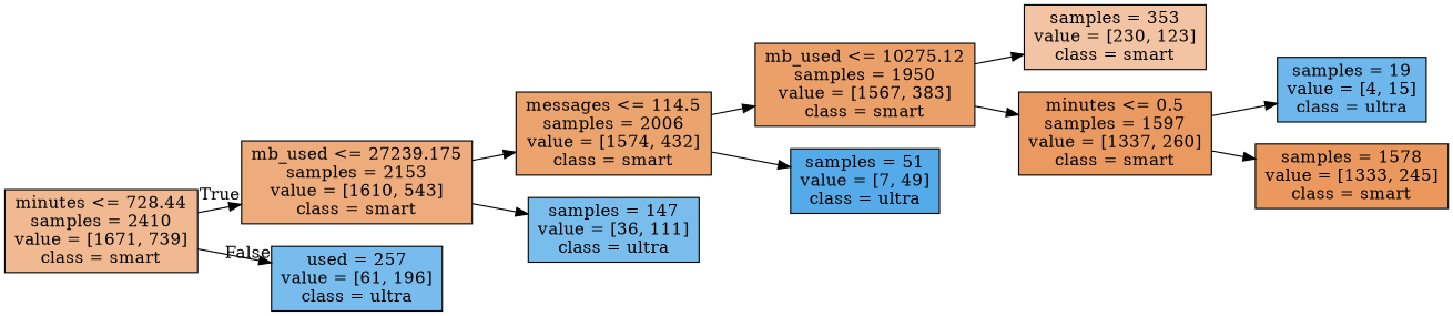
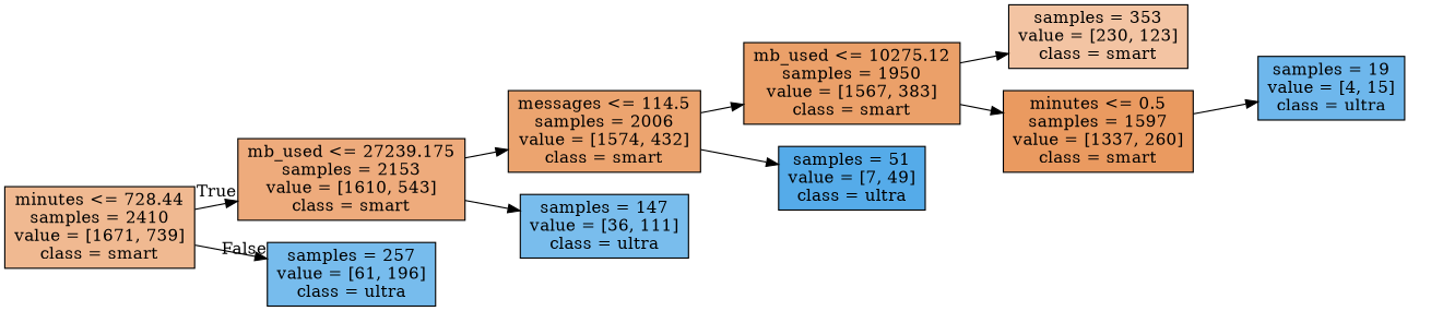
  digraph {
    rankdir=LR
    node [color=black shape=box style=filled]
    n1 [fillcolor="#f0b991" label="minutes <= 728.44\nsamples = 2410\nvalue = [1671, 739]\nclass = smart"]
    n2 [fillcolor="#eeab7c" label="mb_used <= 27239.175\nsamples = 2153\nvalue = [1610, 543]\nclass = smart"]
-   n3 [fillcolor="#77bced" label="used = 257\nvalue = [61, 196]\nclass = ultra"]
+   n3 [fillcolor="#77bced" label="samples = 257\nvalue = [61, 196]\nclass = ultra"]
    n4 [fillcolor="#eca46f" label="messages <= 114.5\nsamples = 2006\nvalue = [1574, 432]\nclass = smart"]
    n5 [fillcolor="#79bded" label="samples = 147\nvalue = [36, 111]\nclass = ultra"]
    n6 [fillcolor="#eba069" label="mb_used <= 10275.12\nsamples = 1950\nvalue = [1567, 383]\nclass = smart"]
    n7 [fillcolor="#55abe9" label="samples = 51\nvalue = [7, 49]\nclass = ultra"]
    n8 [fillcolor="#f3c4a3" label="samples = 353\nvalue = [230, 123]\nclass = smart"]
    n9 [fillcolor="#ea9a60" label="minutes <= 0.5\nsamples = 1597\nvalue = [1337, 260]\nclass = smart"]
    n10 [fillcolor="#6eb7ec" label="samples = 19\nvalue = [4, 15]\nclass = ultra"]
-   n11 [fillcolor="#ea985d" label="samples = 1578\nvalue = [1333, 245]\nclass = smart"]
    n1 -> n2 [headlabel=True labelangle=45 labeldistance=2.5]
    n1 -> n3 [headlabel=False labelangle=-45 labeldistance=2.5]
    n2 -> n4
    n2 -> n5
    n4 -> n6
    n4 -> n7
    n6 -> n8
    n6 -> n9
    n9 -> n10
-   n9 -> n11
  }
